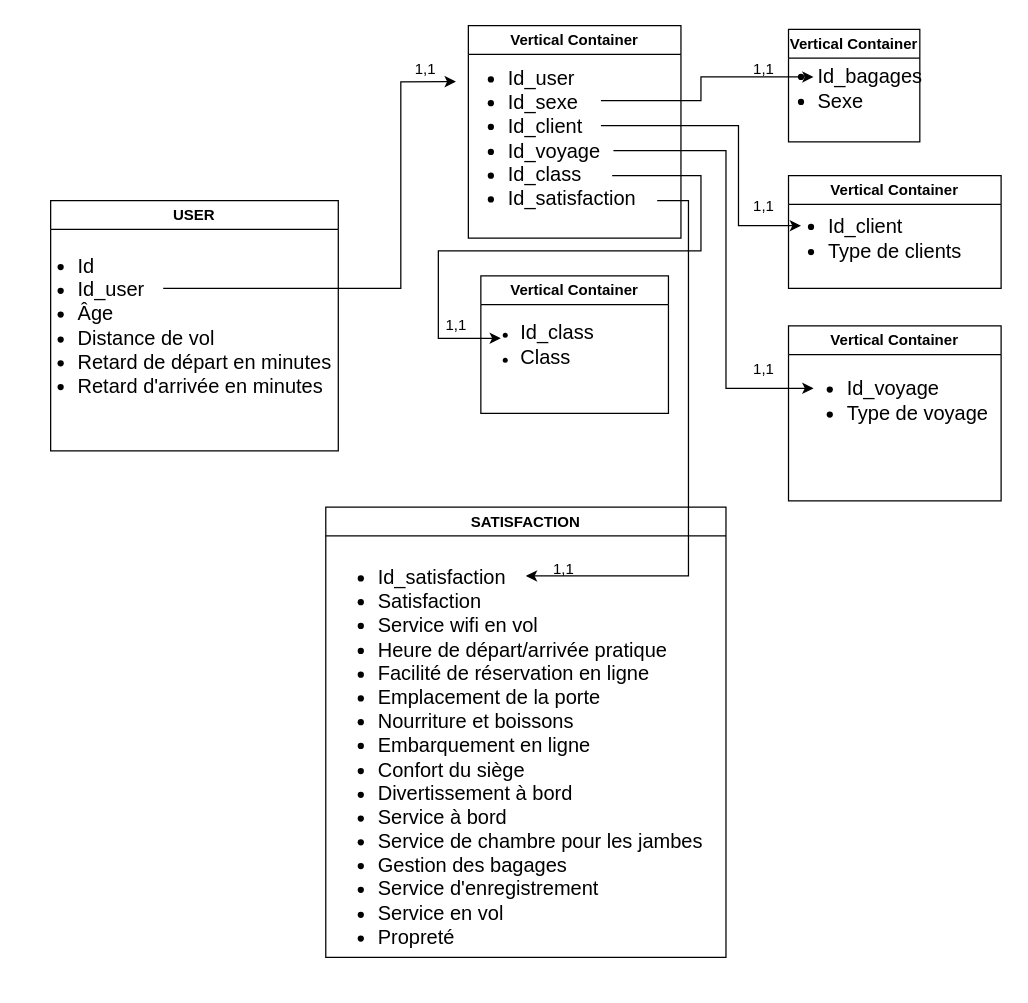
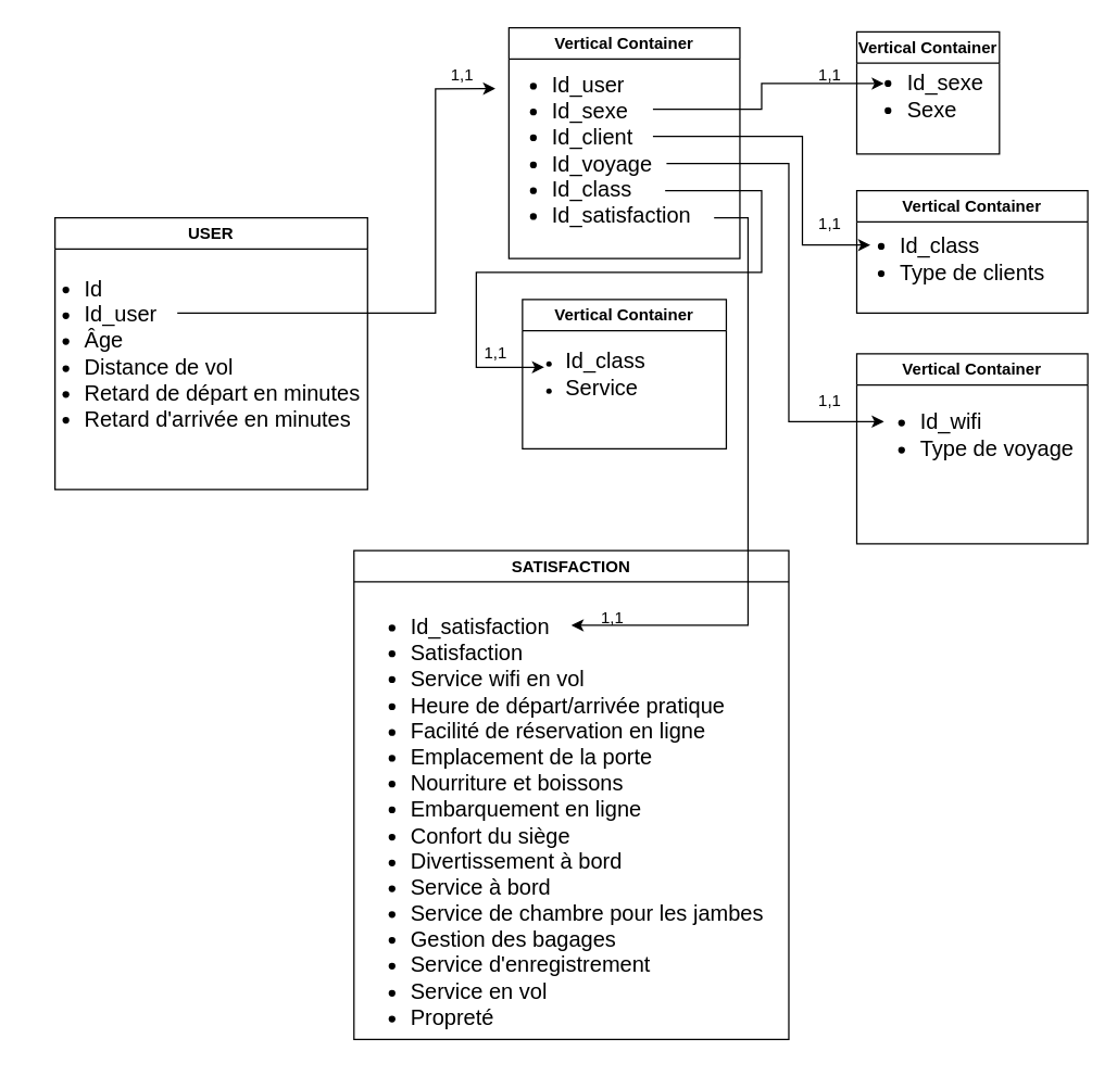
  <mxCell id="0" />
  <mxCell id="1" parent="0" />
  <mxCell id="2" value="SATISFACTION" style="swimlane;whiteSpace=wrap;html=1;" vertex="1" parent="1"><mxGeometry x="260" y="405" width="320" height="360" as="geometry" /></mxCell>
  <mxCell id="3" value="Vertical Container" style="swimlane;whiteSpace=wrap;html=1;" vertex="1" parent="1"><mxGeometry x="374" y="20" width="170" height="170" as="geometry" /></mxCell>
  <mxCell id="4" value="&lt;div style=&quot;font-size: 16px;&quot;&gt;&lt;ul&gt;&lt;li&gt;&lt;font style=&quot;font-size: 16px;&quot;&gt;Id_user&lt;/font&gt;&lt;/li&gt;&lt;li&gt;&lt;font style=&quot;font-size: 16px;&quot;&gt;Id_sexe&amp;nbsp;&lt;/font&gt;&lt;/li&gt;&lt;li&gt;&lt;font style=&quot;font-size: 16px;&quot;&gt;Id_client&amp;nbsp;&lt;/font&gt;&lt;/li&gt;&lt;li&gt;Id_voyage&lt;/li&gt;&lt;li&gt;&lt;font style=&quot;font-size: 16px;&quot;&gt;Id_class&lt;/font&gt;&lt;/li&gt;&lt;li&gt;&lt;font style=&quot;font-size: 16px;&quot;&gt;Id_satisfaction&amp;nbsp;&lt;/font&gt;&lt;/li&gt;&lt;/ul&gt;&lt;/div&gt;" style="text;html=1;align=left;verticalAlign=middle;resizable=0;points=[];autosize=1;strokeColor=none;fillColor=none;" vertex="1" parent="3"><mxGeometry x="-10" y="10" width="170" height="160" as="geometry" /></mxCell>
  <mxCell id="5" value="" style="endArrow=classic;html=1;rounded=0;" edge="1" parent="3"><mxGeometry width="50" height="50" relative="1" as="geometry"><mxPoint x="106" y="60" as="sourcePoint" /><mxPoint x="276" y="41" as="targetPoint" /><Array as="points"><mxPoint x="186" y="60" /><mxPoint x="186" y="41" /></Array></mxGeometry></mxCell>
  <mxCell id="6" value="" style="endArrow=classic;html=1;rounded=0;" edge="1" parent="3"><mxGeometry width="50" height="50" relative="1" as="geometry"><mxPoint x="115" y="120" as="sourcePoint" /><mxPoint x="26" y="250" as="targetPoint" /><Array as="points"><mxPoint x="186" y="120" /><mxPoint x="186" y="180" /><mxPoint x="-24" y="180" /><mxPoint x="-24" y="250" /></Array></mxGeometry></mxCell>
  <mxCell id="7" value="USER" style="swimlane;whiteSpace=wrap;html=1;startSize=23;" vertex="1" parent="1"><mxGeometry x="40" y="160" width="230" height="200" as="geometry" /></mxCell>
  <mxCell id="8" value="&lt;div style=&quot;font-size: 16px;&quot;&gt;&lt;ul&gt;&lt;li&gt;Id&lt;/li&gt;&lt;li&gt;Id_user&lt;/li&gt;&lt;li&gt;&lt;font style=&quot;font-size: 16px;&quot;&gt;Âge&amp;nbsp;&lt;/font&gt;&lt;/li&gt;&lt;li&gt;&lt;font style=&quot;font-size: 16px;&quot;&gt;Distance de vol&lt;/font&gt;&lt;/li&gt;&lt;li&gt;&lt;font style=&quot;font-size: 16px;&quot;&gt;Retard de départ en minutes&lt;/font&gt;&lt;/li&gt;&lt;li&gt;&lt;font style=&quot;font-size: 16px;&quot;&gt;Retard d'arrivée en minutes&lt;/font&gt;&lt;/li&gt;&lt;/ul&gt;&lt;/div&gt;" style="text;html=1;align=left;verticalAlign=middle;resizable=0;points=[];autosize=1;strokeColor=none;fillColor=none;" vertex="1" parent="7"><mxGeometry x="-20" y="20" width="270" height="160" as="geometry" /></mxCell>
  <mxCell id="9" value="" style="endArrow=classic;html=1;rounded=0;entryX=0;entryY=0.217;entryDx=0;entryDy=0;entryPerimeter=0;" edge="1" parent="7" target="4"><mxGeometry width="50" height="50" relative="1" as="geometry"><mxPoint x="90" y="70.001" as="sourcePoint" /><mxPoint x="310" y="-90" as="targetPoint" /><Array as="points"><mxPoint x="280" y="70" /><mxPoint x="280" /><mxPoint x="280" y="-95" /></Array></mxGeometry></mxCell>
  <mxCell id="10" value="Vertical Container" style="swimlane;whiteSpace=wrap;html=1;" vertex="1" parent="1"><mxGeometry x="630" y="23" width="105" height="90" as="geometry" /></mxCell>
- <mxCell id="11" value="&lt;div style=&quot;text-align: left; font-size: 16px;&quot;&gt;&lt;ul&gt;&lt;li&gt;&lt;span style=&quot;background-color: initial;&quot;&gt;Id_bagages&lt;/span&gt;&lt;/li&gt;&lt;li&gt;&lt;span style=&quot;background-color: initial;&quot;&gt;Sexe&lt;/span&gt;&lt;/li&gt;&lt;/ul&gt;&lt;/div&gt;" style="text;html=1;align=center;verticalAlign=middle;resizable=0;points=[];autosize=1;strokeColor=none;fillColor=none;" vertex="1" parent="10"><mxGeometry x="-15" y="7" width="120" height="80" as="geometry" /></mxCell>
+ <mxCell id="11" value="&lt;div style=&quot;text-align: left; font-size: 16px;&quot;&gt;&lt;ul&gt;&lt;li&gt;&lt;span style=&quot;background-color: initial;&quot;&gt;Id_sexe&lt;/span&gt;&lt;/li&gt;&lt;li&gt;&lt;span style=&quot;background-color: initial;&quot;&gt;Sexe&lt;/span&gt;&lt;/li&gt;&lt;/ul&gt;&lt;/div&gt;" style="text;html=1;align=center;verticalAlign=middle;resizable=0;points=[];autosize=1;strokeColor=none;fillColor=none;" vertex="1" parent="10"><mxGeometry x="-15" y="7" width="120" height="80" as="geometry" /></mxCell>
  <mxCell id="12" value="Vertical Container" style="swimlane;whiteSpace=wrap;html=1;" vertex="1" parent="1"><mxGeometry x="630" y="140" width="170" height="90" as="geometry" /></mxCell>
- <mxCell id="13" value="&lt;ul style=&quot;font-size: 16px;&quot;&gt;&lt;li&gt;Id_client&lt;/li&gt;&lt;li&gt;Type de clients&lt;/li&gt;&lt;/ul&gt;" style="text;html=1;align=left;verticalAlign=middle;resizable=0;points=[];autosize=1;strokeColor=none;fillColor=none;" vertex="1" parent="12"><mxGeometry x="-10" y="10" width="170" height="80" as="geometry" /></mxCell>
+ <mxCell id="13" value="&lt;ul style=&quot;font-size: 16px;&quot;&gt;&lt;li&gt;Id_class&lt;/li&gt;&lt;li&gt;Type de clients&lt;/li&gt;&lt;/ul&gt;" style="text;html=1;align=left;verticalAlign=middle;resizable=0;points=[];autosize=1;strokeColor=none;fillColor=none;" vertex="1" parent="12"><mxGeometry x="-10" y="10" width="170" height="80" as="geometry" /></mxCell>
  <mxCell id="14" value="" style="endArrow=classic;html=1;rounded=0;" edge="1" parent="12"><mxGeometry width="50" height="50" relative="1" as="geometry"><mxPoint x="-140" y="-20" as="sourcePoint" /><mxPoint x="20" y="170" as="targetPoint" /><Array as="points"><mxPoint x="-50" y="-20" /><mxPoint x="-50" y="170" /></Array></mxGeometry></mxCell>
  <mxCell id="15" value="" style="endArrow=classic;html=1;rounded=0;" edge="1" parent="1"><mxGeometry width="50" height="50" relative="1" as="geometry"><mxPoint x="480" y="100" as="sourcePoint" /><mxPoint x="640" y="180" as="targetPoint" /><Array as="points"><mxPoint x="590" y="100" /><mxPoint x="590" y="180" /></Array></mxGeometry></mxCell>
  <mxCell id="16" value="Vertical Container" style="swimlane;whiteSpace=wrap;html=1;" vertex="1" parent="1"><mxGeometry x="630" y="260" width="170" height="140" as="geometry" /></mxCell>
- <mxCell id="17" value="&lt;ul style=&quot;font-size: 16px;&quot;&gt;&lt;li&gt;Id_voyage&lt;/li&gt;&lt;li&gt;Type de voyage&lt;/li&gt;&lt;/ul&gt;" style="text;html=1;strokeColor=none;fillColor=none;align=left;verticalAlign=middle;whiteSpace=wrap;rounded=0;" vertex="1" parent="16"><mxGeometry x="5" y="40" width="165" height="40" as="geometry" /></mxCell>
+ <mxCell id="17" value="&lt;ul style=&quot;font-size: 16px;&quot;&gt;&lt;li&gt;Id_wifi&lt;/li&gt;&lt;li&gt;Type de voyage&lt;/li&gt;&lt;/ul&gt;" style="text;html=1;strokeColor=none;fillColor=none;align=left;verticalAlign=middle;whiteSpace=wrap;rounded=0;" vertex="1" parent="16"><mxGeometry x="5" y="40" width="165" height="40" as="geometry" /></mxCell>
  <mxCell id="18" value="Vertical Container" style="swimlane;whiteSpace=wrap;html=1;" vertex="1" parent="1"><mxGeometry x="384" y="220" width="150" height="110" as="geometry" /></mxCell>
- <mxCell id="19" value="&lt;ul&gt;&lt;li&gt;&lt;font style=&quot;font-size: 16px;&quot;&gt;Id_class&lt;/font&gt;&lt;/li&gt;&lt;li&gt;&lt;font style=&quot;font-size: 16px;&quot;&gt;Class&lt;/font&gt;&lt;/li&gt;&lt;/ul&gt;" style="text;html=1;align=left;verticalAlign=middle;resizable=0;points=[];autosize=1;strokeColor=none;fillColor=none;" vertex="1" parent="18"><mxGeometry x="-10" y="15" width="120" height="80" as="geometry" /></mxCell>
+ <mxCell id="19" value="&lt;ul&gt;&lt;li&gt;&lt;font style=&quot;font-size: 16px;&quot;&gt;Id_class&lt;/font&gt;&lt;/li&gt;&lt;li&gt;&lt;font style=&quot;font-size: 16px;&quot;&gt;Service&lt;/font&gt;&lt;/li&gt;&lt;/ul&gt;" style="text;html=1;align=left;verticalAlign=middle;resizable=0;points=[];autosize=1;strokeColor=none;fillColor=none;" vertex="1" parent="18"><mxGeometry x="-10" y="15" width="120" height="80" as="geometry" /></mxCell>
  <mxCell id="20" value="" style="endArrow=classic;html=1;rounded=0;" edge="1" parent="18"><mxGeometry width="50" height="50" relative="1" as="geometry"><mxPoint x="141" y="-60" as="sourcePoint" /><mxPoint x="36" y="240" as="targetPoint" /><Array as="points"><mxPoint x="166" y="-60" /><mxPoint x="166" y="240" /></Array></mxGeometry></mxCell>
  <mxCell id="21" value="1,1" style="text;html=1;strokeColor=none;fillColor=none;align=center;verticalAlign=middle;whiteSpace=wrap;rounded=0;" vertex="1" parent="1"><mxGeometry x="310" y="40" width="60" height="30" as="geometry" /></mxCell>
  <mxCell id="22" value="1,1" style="text;html=1;align=center;verticalAlign=middle;resizable=0;points=[];autosize=1;strokeColor=none;fillColor=none;" vertex="1" parent="1"><mxGeometry x="590" y="40" width="40" height="30" as="geometry" /></mxCell>
  <mxCell id="23" value="1,1" style="text;html=1;align=center;verticalAlign=middle;resizable=0;points=[];autosize=1;strokeColor=none;fillColor=none;" vertex="1" parent="1"><mxGeometry x="590" y="150" width="40" height="30" as="geometry" /></mxCell>
  <mxCell id="24" value="1,1" style="text;html=1;align=center;verticalAlign=middle;resizable=0;points=[];autosize=1;strokeColor=none;fillColor=none;" vertex="1" parent="1"><mxGeometry x="590" y="280" width="40" height="30" as="geometry" /></mxCell>
  <mxCell id="25" value="1,1" style="text;html=1;align=center;verticalAlign=middle;resizable=0;points=[];autosize=1;strokeColor=none;fillColor=none;" vertex="1" parent="1"><mxGeometry x="344" y="245" width="40" height="30" as="geometry" /></mxCell>
  <mxCell id="26" value="&lt;div style=&quot;font-size: 16px;&quot;&gt;&lt;ul&gt;&lt;li&gt;Id_satisfaction&lt;/li&gt;&lt;li&gt;Satisfaction&lt;/li&gt;&lt;li&gt;Service wifi en vol&amp;nbsp;&lt;/li&gt;&lt;li&gt;Heure de départ/arrivée pratique&amp;nbsp;&lt;/li&gt;&lt;li&gt;Facilité de réservation en ligne&amp;nbsp;&lt;/li&gt;&lt;li&gt;Emplacement de la porte&amp;nbsp;&lt;/li&gt;&lt;li&gt;Nourriture et boissons&amp;nbsp;&lt;/li&gt;&lt;li&gt;Embarquement en ligne&amp;nbsp;&lt;/li&gt;&lt;li&gt;Confort du siège&amp;nbsp;&lt;/li&gt;&lt;li&gt;Divertissement à bord&amp;nbsp;&lt;/li&gt;&lt;li&gt;Service à bord&amp;nbsp;&lt;/li&gt;&lt;li&gt;Service de chambre pour les jambes&amp;nbsp;&lt;/li&gt;&lt;li&gt;Gestion des bagages&amp;nbsp;&lt;/li&gt;&lt;li&gt;Service d'enregistrement&amp;nbsp;&lt;/li&gt;&lt;li&gt;Service en vol&lt;/li&gt;&lt;li&gt;Propreté&amp;nbsp;&lt;/li&gt;&lt;/ul&gt;&lt;/div&gt;" style="text;html=1;align=left;verticalAlign=middle;resizable=0;points=[];autosize=1;strokeColor=none;fillColor=none;" vertex="1" parent="1"><mxGeometry x="260" y="430" width="330" height="350" as="geometry" /></mxCell>
  <mxCell id="27" value="1,1" style="text;html=1;align=center;verticalAlign=middle;resizable=0;points=[];autosize=1;strokeColor=none;fillColor=none;" vertex="1" parent="1"><mxGeometry x="430" y="440" width="40" height="30" as="geometry" /></mxCell>
